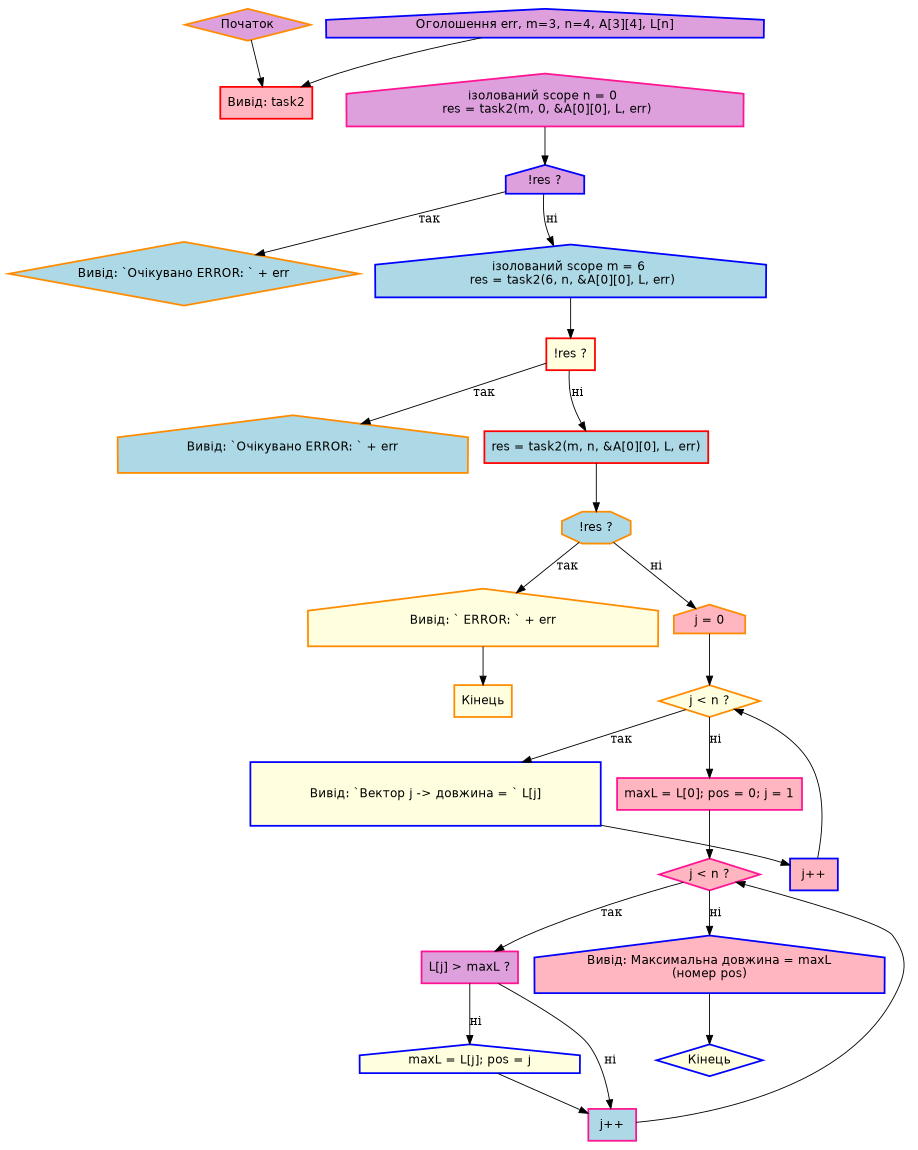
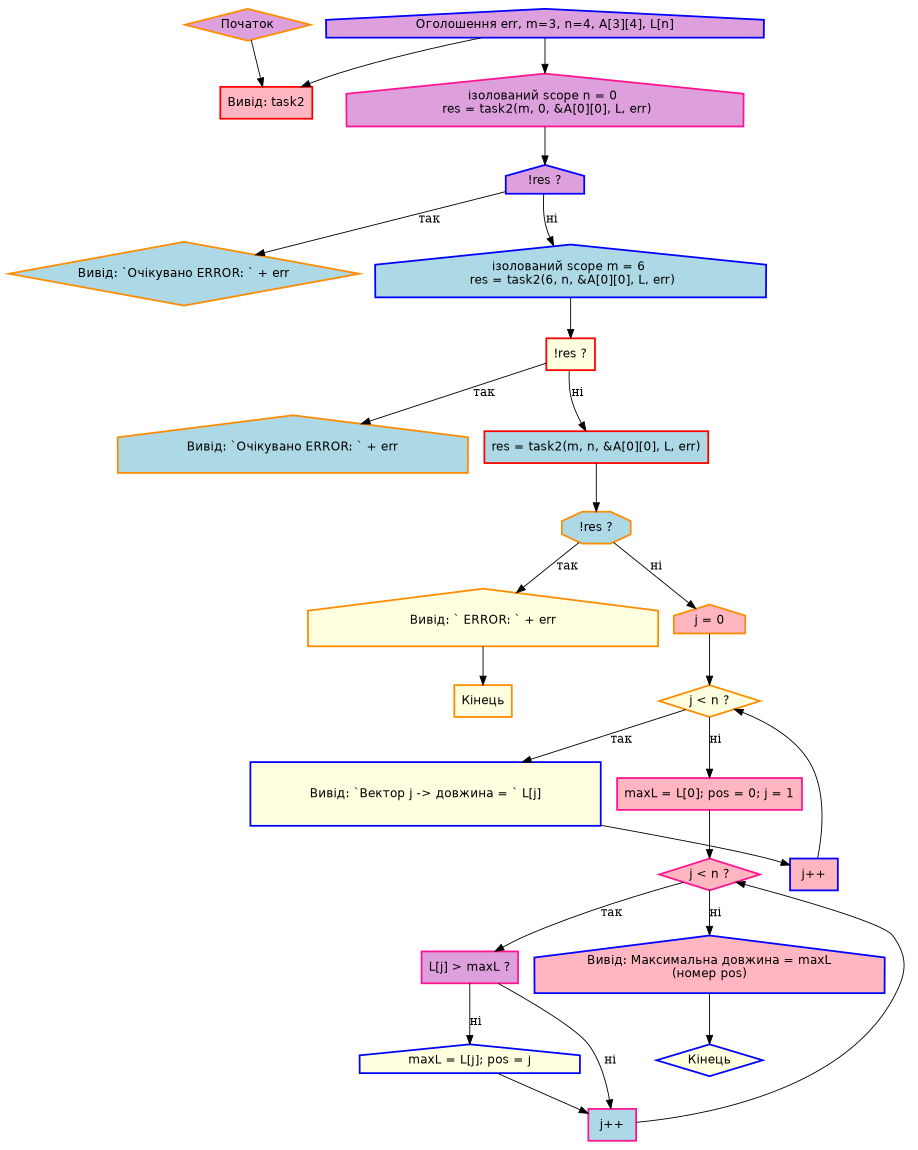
  digraph {
    ordering=out
    rankdir=TB
    node [color=darkorange fillcolor=lightyellow fontname="DejaVu Sans" shape=box style="solid,bold,filled"]
    n1 [fillcolor=plum label="Початок" shape=diamond]
    n2 [color=red fillcolor=lightpink label="Вивід: task2"]
    n3 [color=blue fillcolor=plum label="Оголошення err, m=3, n=4, A[3][4], L[n]" shape=house]
    n4 [color=deeppink fillcolor=plum label="ізолований scope n = 0 \n res = task2(m, 0, &A[0][0], L, err)" shape=house]
    n5 [color=blue fillcolor=plum label="!res ?" shape=house]
    n6 [fillcolor=lightblue fixedsize=true height=1 label="Вивід: `Очікувано ERROR: ` + err" shape=diamond width=5.5]
    n7 [color=blue fillcolor=lightblue label="ізолований scope m = 6 \n res = task2(6, n, &A[0][0], L, err)" shape=house]
    n8 [color=red label="!res ?"]
    n9 [fillcolor=lightblue fixedsize=true height=1 label="Вивід: `Очікувано ERROR: ` + err" shape=house width=5.5]
    n10 [color=red fillcolor=lightblue label="res = task2(m, n, &A[0][0], L, err)"]
    n11 [fillcolor=lightblue label="!res ?" shape=octagon]
    n12 [fixedsize=true height=1 label="Вивід: ` ERROR: ` + err" shape=house width=5.5]
    n13 [fillcolor=lightpink label="j = 0" shape=house]
    n14 [label="Кінець"]
    n15 [label="j < n ?" shape=diamond]
    n16 [color=blue fixedsize=true height=1 label="Вивід: `Вектор j -> довжина = ` L[j]" width=5.5]
    n17 [color=deeppink fillcolor=lightpink label="maxL = L[0]; pos = 0; j = 1"]
    n18 [color=blue fillcolor=lightpink label="j++"]
    n19 [color=deeppink fillcolor=lightpink label="j < n ?" shape=diamond]
    n20 [color=deeppink fillcolor=plum label="L[j] > maxL ?"]
    n21 [color=blue fillcolor=lightpink fixedsize=true height=1 label="Вивід: Максимальна довжина = maxL\n(номер pos)" shape=house width=5.5]
    n22 [color=blue label="maxL = L[j]; pos = j" shape=house]
    n23 [color=deeppink fillcolor=lightblue label="j++"]
    n24 [color=blue label="Кінець" shape=diamond]
    n1 -> n2
    n3 -> n2
+   n3 -> n4
    n4 -> n5
    n5 -> n6 [label="так"]
    n5 -> n7 [label="ні"]
    n5 -> n7 [style=invis]
    n7 -> n8
    n8 -> n9 [label="так"]
    n8 -> n10 [label="ні"]
    n8 -> n10 [style=invis]
    n10 -> n11
    n11 -> n12 [label="так"]
    n11 -> n13 [label="ні"]
    n12 -> n14
    n13 -> n15
    n15 -> n16 [label="так"]
    n15 -> n17 [label="ні"]
    n16 -> n18
    n17 -> n19
    n18 -> n15
    n19 -> n20 [label="так"]
    n19 -> n21 [label="ні"]
    n20 -> n22 [label="ні"]
    n20 -> n23 [label="ні"]
    n21 -> n24
    n22 -> n23
    n23 -> n19
  }
